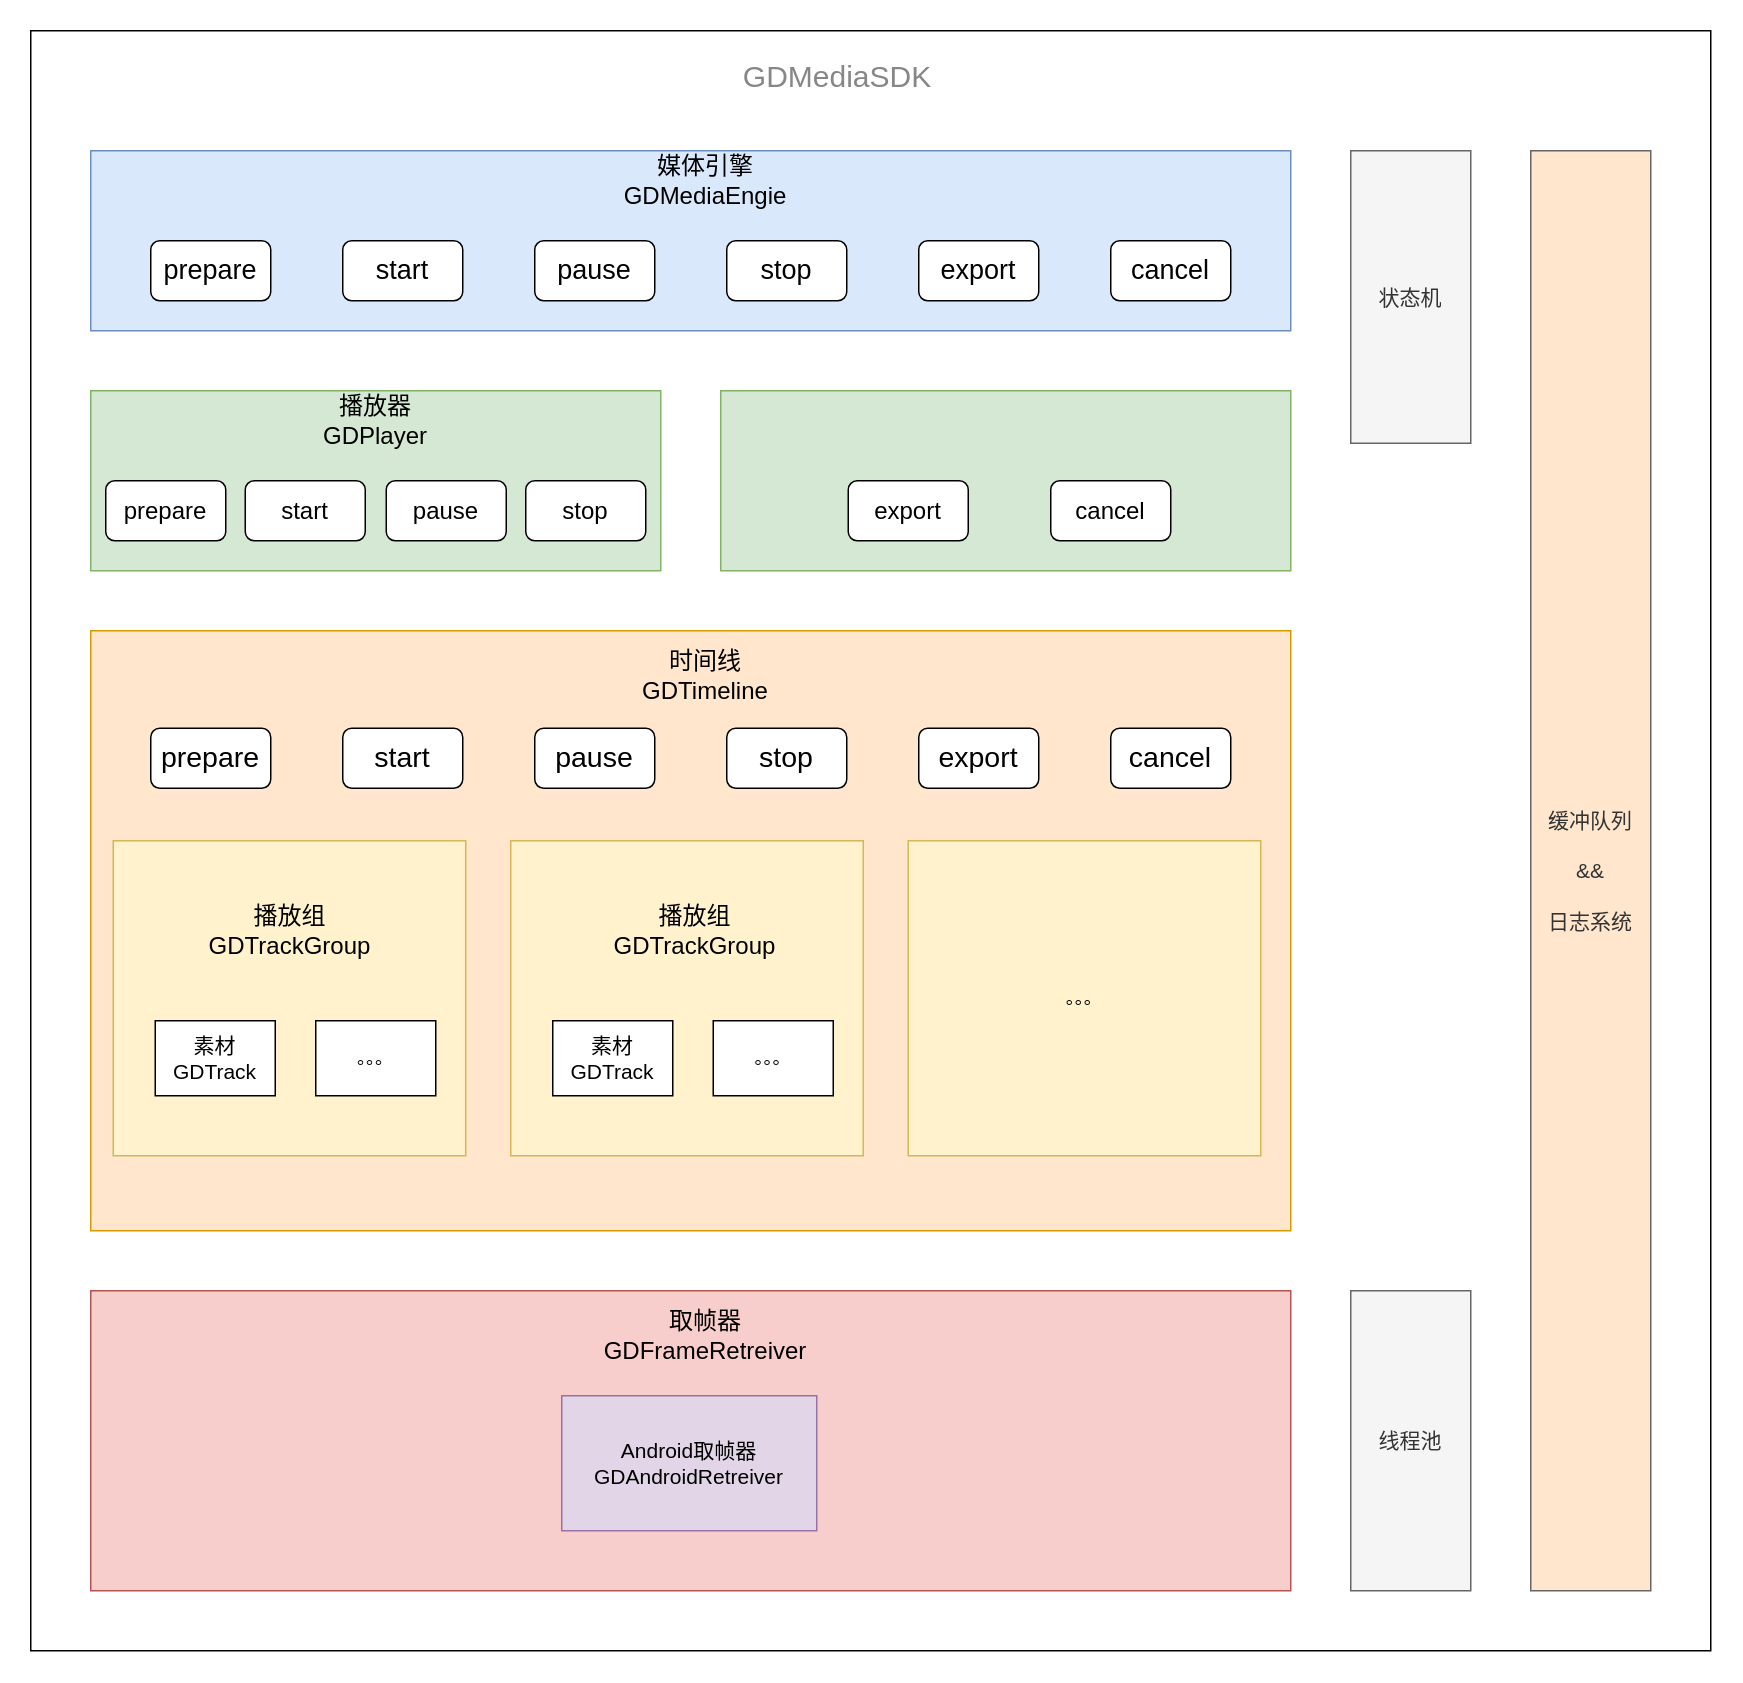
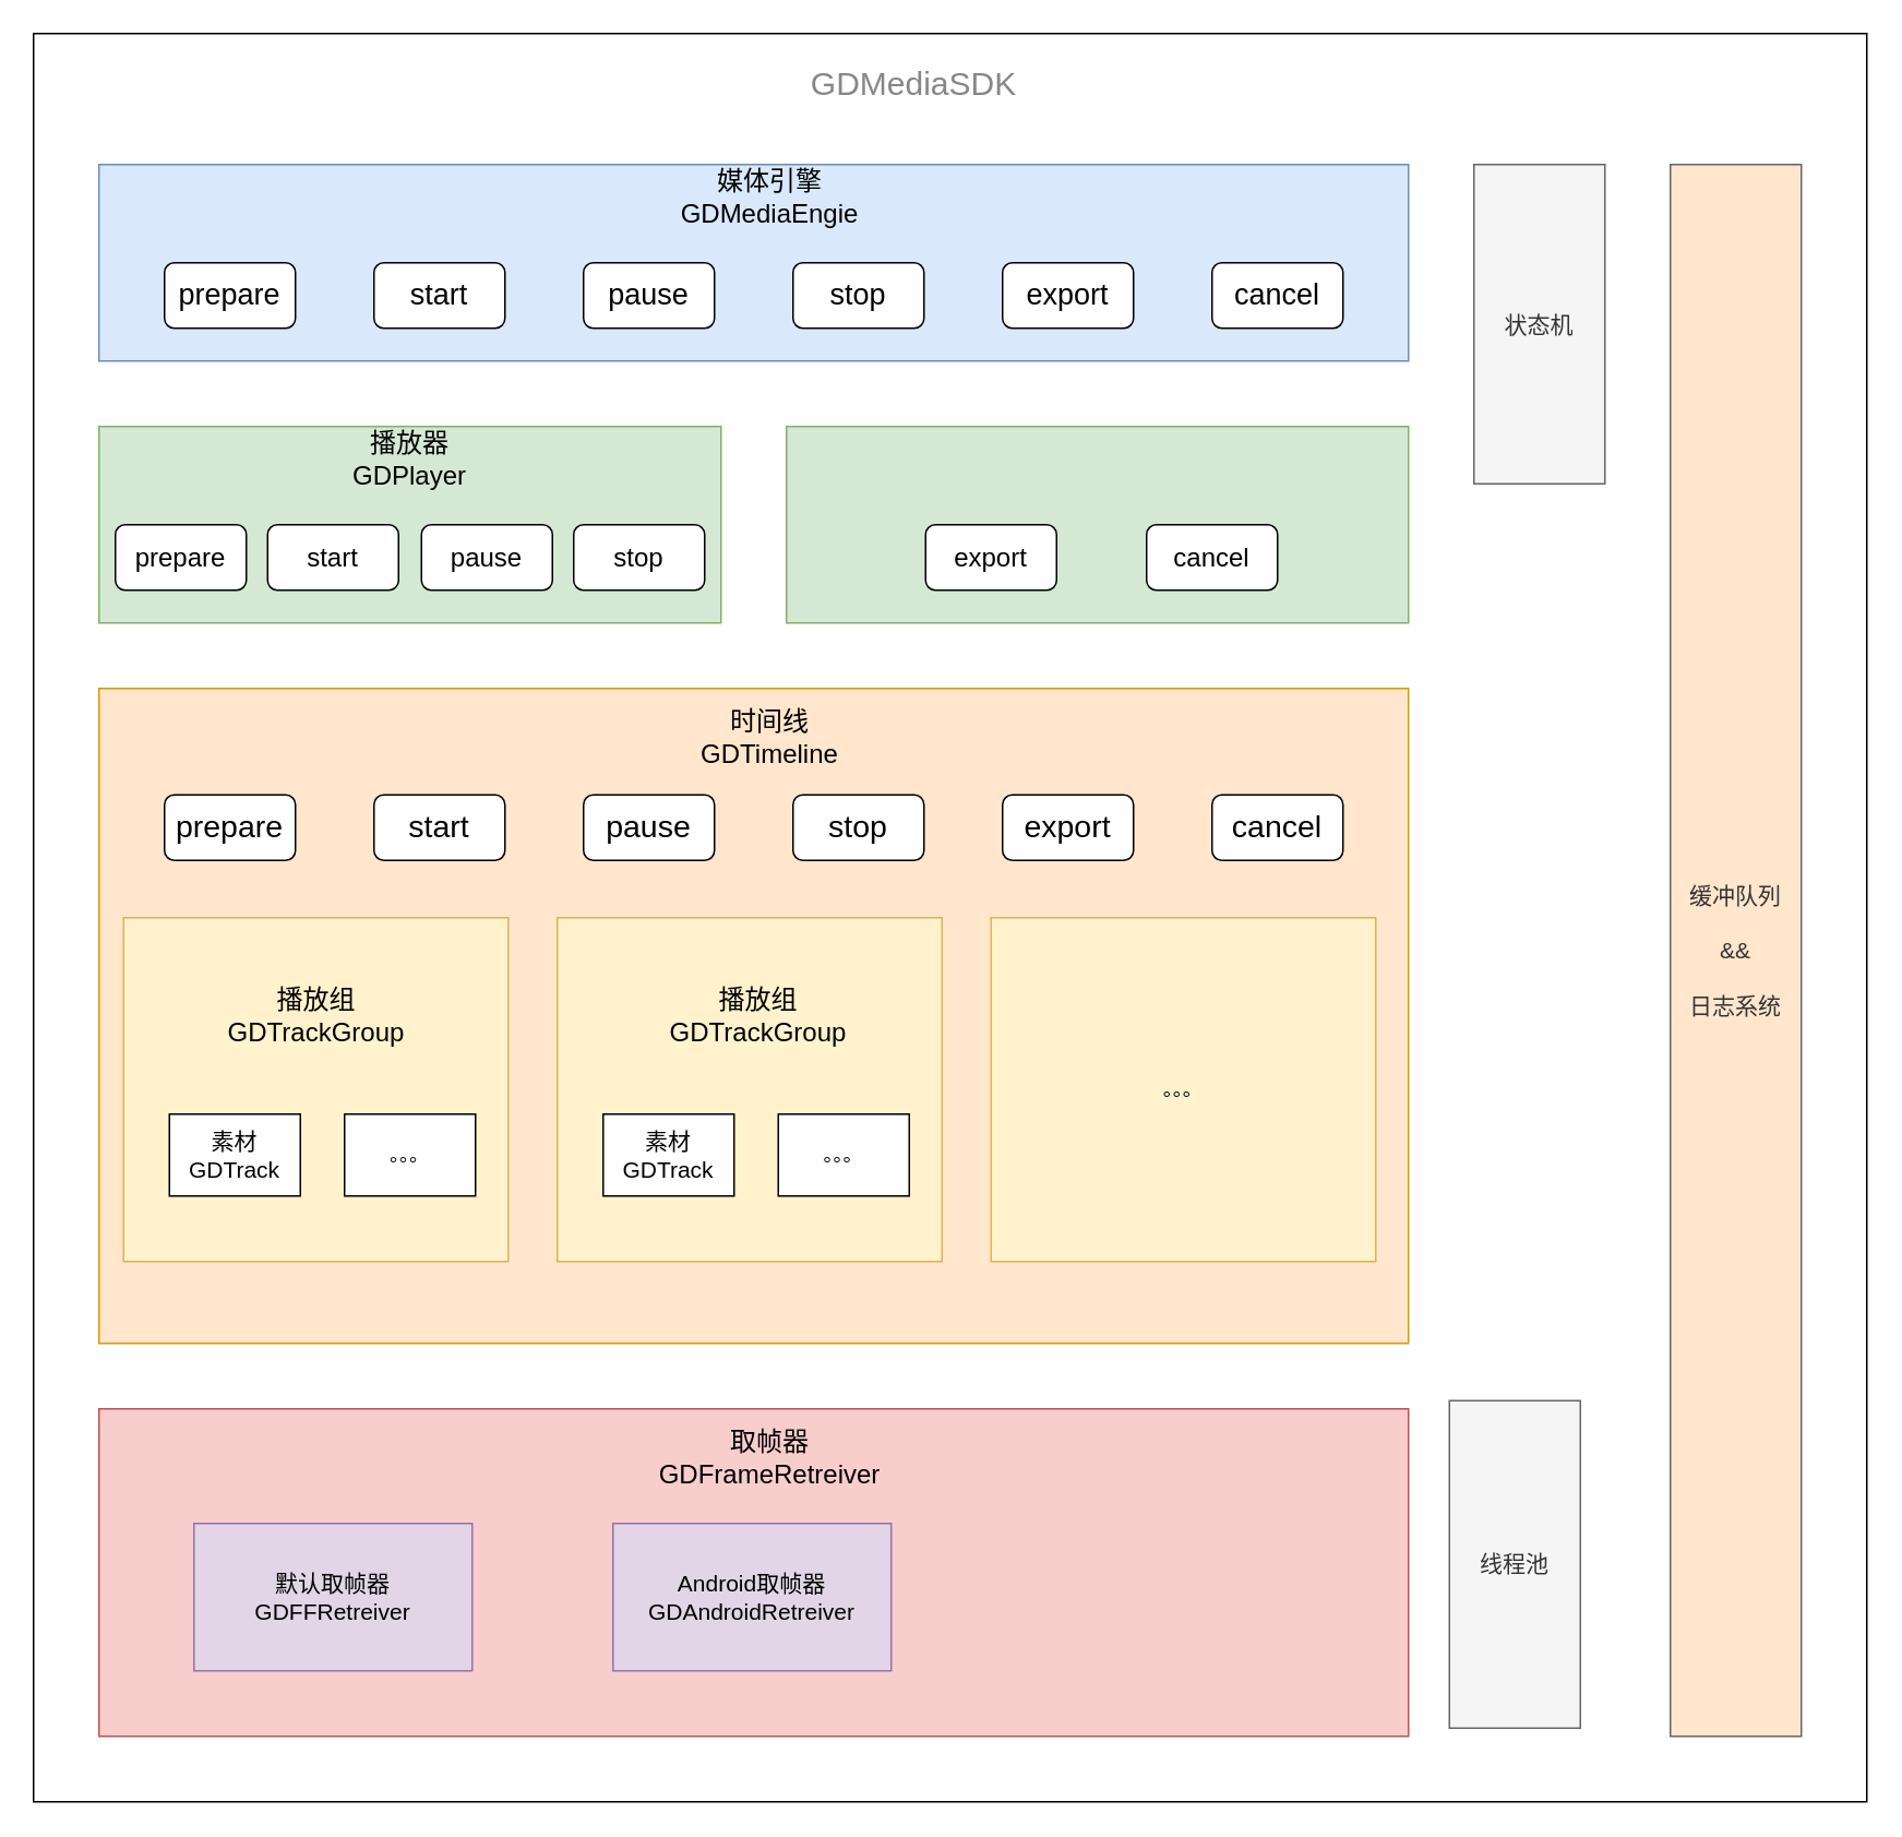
  <mxCell id="0" />
  <mxCell id="1" parent="0" />
  <mxCell id="2" value="" style="rounded=0;whiteSpace=wrap;html=1;fontSize=14;" vertex="1" parent="1"><mxGeometry y="20" width="1120" height="1080" as="geometry" x="20" /></mxCell>
  <mxCell id="3" value="" style="rounded=0;whiteSpace=wrap;html=1;fillColor=#dae8fc;strokeColor=#6c8ebf;" parent="1" vertex="1"><mxGeometry x="60" y="100" width="800" height="120" as="geometry" /></mxCell>
  <mxCell id="4" value="媒体引擎GDMediaEngie" style="text;html=1;strokeColor=none;fillColor=none;align=center;verticalAlign=middle;whiteSpace=wrap;rounded=0;fontSize=16;" parent="1" vertex="1"><mxGeometry x="425" y="110" width="90" height="20" as="geometry" /></mxCell>
  <mxCell id="5" value="prepare" style="rounded=1;whiteSpace=wrap;html=1;fontSize=18;" parent="1" vertex="1"><mxGeometry x="100" y="160" width="80" height="40" as="geometry" /></mxCell>
  <mxCell id="6" value="start" style="rounded=1;whiteSpace=wrap;html=1;fontSize=18;" parent="1" vertex="1"><mxGeometry x="228" y="160" width="80" height="40" as="geometry" /></mxCell>
  <mxCell id="7" value="pause" style="rounded=1;whiteSpace=wrap;html=1;fontSize=18;" parent="1" vertex="1"><mxGeometry x="356" y="160" width="80" height="40" as="geometry" /></mxCell>
  <mxCell id="8" value="stop" style="rounded=1;whiteSpace=wrap;html=1;fontSize=18;" parent="1" vertex="1"><mxGeometry x="484" y="160" width="80" height="40" as="geometry" /></mxCell>
  <mxCell id="9" value="export" style="rounded=1;whiteSpace=wrap;html=1;fontSize=18;" parent="1" vertex="1"><mxGeometry x="612" y="160" width="80" height="40" as="geometry" /></mxCell>
  <mxCell id="10" value="cancel" style="rounded=1;whiteSpace=wrap;html=1;fontSize=18;" parent="1" vertex="1"><mxGeometry x="740" y="160" width="80" height="40" as="geometry" /></mxCell>
  <mxCell id="11" value="" style="rounded=0;whiteSpace=wrap;html=1;fillColor=#d5e8d4;strokeColor=#82b366;" parent="1" vertex="1"><mxGeometry x="60" y="260" width="380" height="120" as="geometry" /></mxCell>
  <mxCell id="12" value="播放器&lt;br style=&quot;font-size: 16px;&quot;&gt;GDPlayer" style="text;html=1;strokeColor=none;fillColor=none;align=center;verticalAlign=middle;whiteSpace=wrap;rounded=0;fontSize=16;" parent="1" vertex="1"><mxGeometry x="230" y="270" width="40" height="20" as="geometry" /></mxCell>
  <mxCell id="13" value="prepare" style="rounded=1;whiteSpace=wrap;html=1;fontSize=16;" parent="1" vertex="1"><mxGeometry x="70" y="320" width="80" height="40" as="geometry" /></mxCell>
  <mxCell id="14" value="start" style="rounded=1;whiteSpace=wrap;html=1;fontSize=16;" parent="1" vertex="1"><mxGeometry x="163" y="320" width="80" height="40" as="geometry" /></mxCell>
  <mxCell id="15" value="pause" style="rounded=1;whiteSpace=wrap;html=1;fontSize=16;" parent="1" vertex="1"><mxGeometry x="257" y="320" width="80" height="40" as="geometry" /></mxCell>
  <mxCell id="16" value="stop" style="rounded=1;whiteSpace=wrap;html=1;fontSize=16;" parent="1" vertex="1"><mxGeometry x="350" y="320" width="80" height="40" as="geometry" /></mxCell>
  <mxCell id="17" value="" style="rounded=0;whiteSpace=wrap;html=1;fillColor=#d5e8d4;strokeColor=#82b366;" parent="1" vertex="1"><mxGeometry x="480" y="260" width="380" height="120" as="geometry" /></mxCell>
  <mxCell id="18" value="export" style="rounded=1;whiteSpace=wrap;html=1;flipV=1;flipH=1;fontSize=16;" parent="1" vertex="1"><mxGeometry x="565" y="320" width="80" height="40" as="geometry" /></mxCell>
  <mxCell id="19" value="cancel" style="rounded=1;whiteSpace=wrap;html=1;flipV=1;flipH=1;fontSize=16;" parent="1" vertex="1"><mxGeometry x="700" y="320" width="80" height="40" as="geometry" /></mxCell>
  <mxCell id="20" value="" style="rounded=0;whiteSpace=wrap;html=1;fillColor=#ffe6cc;strokeColor=#d79b00;" parent="1" vertex="1"><mxGeometry x="60" y="420" width="800" height="400" as="geometry" /></mxCell>
  <mxCell id="21" value="时间线&lt;br style=&quot;font-size: 16px;&quot;&gt;GDTimeline&lt;br style=&quot;font-size: 16px;&quot;&gt;" style="text;html=1;strokeColor=none;fillColor=none;align=center;verticalAlign=middle;whiteSpace=wrap;rounded=0;fontSize=16;" parent="1" vertex="1"><mxGeometry x="450" y="440" width="40" height="20" as="geometry" /></mxCell>
  <mxCell id="22" value="prepare" style="rounded=1;whiteSpace=wrap;html=1;fontSize=19;" parent="1" vertex="1"><mxGeometry x="100" y="485" width="80" height="40" as="geometry" /></mxCell>
  <mxCell id="23" value="start" style="rounded=1;whiteSpace=wrap;html=1;fontSize=19;" parent="1" vertex="1"><mxGeometry x="228" y="485" width="80" height="40" as="geometry" /></mxCell>
  <mxCell id="24" value="pause" style="rounded=1;whiteSpace=wrap;html=1;fontSize=19;" parent="1" vertex="1"><mxGeometry x="356" y="485" width="80" height="40" as="geometry" /></mxCell>
  <mxCell id="25" value="stop" style="rounded=1;whiteSpace=wrap;html=1;fontSize=19;" parent="1" vertex="1"><mxGeometry x="484" y="485" width="80" height="40" as="geometry" /></mxCell>
  <mxCell id="26" value="export" style="rounded=1;whiteSpace=wrap;html=1;fontSize=19;" parent="1" vertex="1"><mxGeometry x="612" y="485" width="80" height="40" as="geometry" /></mxCell>
  <mxCell id="27" value="cancel" style="rounded=1;whiteSpace=wrap;html=1;fontSize=19;" parent="1" vertex="1"><mxGeometry x="740" y="485" width="80" height="40" as="geometry" /></mxCell>
  <mxCell id="28" value="" style="rounded=0;whiteSpace=wrap;html=1;fillColor=#f8cecc;strokeColor=#b85450;" parent="1" vertex="1"><mxGeometry x="60" y="860" width="800" height="200" as="geometry" /></mxCell>
  <mxCell id="29" value="取帧器&lt;br style=&quot;font-size: 16px&quot;&gt;GDFrameRetreiver" style="text;html=1;strokeColor=none;fillColor=none;align=center;verticalAlign=middle;whiteSpace=wrap;rounded=0;fontSize=16;" parent="1" vertex="1"><mxGeometry x="450" y="880" width="40" height="20" as="geometry" /></mxCell>
  <mxCell id="30" value="&lt;font style=&quot;font-size: 14px&quot;&gt;Android取帧器&lt;br&gt;GDAndroidRetreiver&lt;/font&gt;" style="rounded=0;whiteSpace=wrap;html=1;fillColor=#e1d5e7;strokeColor=#9673a6;" parent="1" vertex="1"><mxGeometry x="374" y="930" width="170" height="90" as="geometry" /></mxCell>
+ <mxCell id="31" value="&lt;font style=&quot;font-size: 14px&quot;&gt;默认取帧器&lt;br&gt;GDFFRetreiver&lt;/font&gt;" style="rounded=0;whiteSpace=wrap;html=1;fillColor=#e1d5e7;strokeColor=#9673a6;" parent="1" vertex="1"><mxGeometry x="118" y="930" width="170" height="90" as="geometry" /></mxCell>
  <mxCell id="32" value="状态机" style="rounded=0;whiteSpace=wrap;html=1;fontSize=14;fillColor=#f5f5f5;strokeColor=#666666;fontColor=#333333;" parent="1" vertex="1"><mxGeometry x="900" y="100" width="80" height="195" as="geometry" /></mxCell>
- <mxCell id="33" value="线程池" style="rounded=0;whiteSpace=wrap;html=1;fontSize=14;fillColor=#f5f5f5;strokeColor=#666666;fontColor=#333333;" parent="1" vertex="1"><mxGeometry x="900" y="860" width="80" height="200" as="geometry" /></mxCell>
+ <mxCell id="33" value="线程池" style="rounded=0;whiteSpace=wrap;html=1;fontSize=14;fillColor=#f5f5f5;strokeColor=#666666;fontColor=#333333;" parent="1" vertex="1"><mxGeometry x="885" y="855" width="80" height="200" as="geometry" /></mxCell>
  <mxCell id="34" value="缓冲队列&lt;br&gt;&lt;br&gt;&amp;amp;&amp;amp;&lt;br&gt;&lt;br&gt;日志系统" style="rounded=0;whiteSpace=wrap;html=1;fontSize=14;fillColor=#ffe6cc;strokeColor=#666666;fontColor=#333333;" parent="1" vertex="1"><mxGeometry x="1020" y="100" width="80" height="960" as="geometry" /></mxCell>
  <mxCell id="35" value="。。。" style="rounded=0;whiteSpace=wrap;html=1;fillColor=#fff2cc;strokeColor=#d6b656;flipH=0;flipV=1;" parent="1" vertex="1"><mxGeometry x="605" y="560" width="235" height="210" as="geometry" /></mxCell>
  <mxCell id="36" value="GDMediaSDK" style="text;html=1;strokeColor=none;fillColor=none;align=center;verticalAlign=middle;whiteSpace=wrap;rounded=0;fontSize=20;fontColor=#878787;" vertex="1" parent="1"><mxGeometry x="537.5" y="40" width="40" height="20" as="geometry" /></mxCell>
  <mxCell id="37" value="" style="group;flipH=0;flipV=1;" vertex="1" connectable="0" parent="1"><mxGeometry x="340" y="560" width="235" height="210" as="geometry" /></mxCell>
  <mxCell id="38" value="" style="rounded=0;whiteSpace=wrap;html=1;fillColor=#fff2cc;strokeColor=#d6b656;" parent="37" vertex="1"><mxGeometry width="235" height="210" as="geometry" /></mxCell>
  <mxCell id="39" value="播放组&lt;br style=&quot;font-size: 16px;&quot;&gt;GDTrackGroup&lt;br style=&quot;font-size: 16px;&quot;&gt;" style="text;html=1;strokeColor=none;fillColor=none;align=center;verticalAlign=middle;whiteSpace=wrap;rounded=0;fontSize=16;" parent="37" vertex="1"><mxGeometry x="102.5" y="50" width="40" height="20" as="geometry" /></mxCell>
  <mxCell id="40" value="素材&lt;br style=&quot;font-size: 14px;&quot;&gt;GDTrack" style="rounded=0;whiteSpace=wrap;html=1;fontSize=14;" parent="37" vertex="1"><mxGeometry x="28" y="120" width="80" height="50" as="geometry" /></mxCell>
  <mxCell id="41" value="。。。" style="rounded=0;whiteSpace=wrap;html=1;" parent="37" vertex="1"><mxGeometry x="135" y="120" width="80" height="50" as="geometry" /></mxCell>
  <mxCell id="42" value="" style="group;flipH=0;flipV=1;" vertex="1" connectable="0" parent="1"><mxGeometry x="75" y="560" width="235" height="210" as="geometry" /></mxCell>
  <mxCell id="43" value="" style="rounded=0;whiteSpace=wrap;html=1;fillColor=#fff2cc;strokeColor=#d6b656;" parent="42" vertex="1"><mxGeometry width="235" height="210" as="geometry" /></mxCell>
  <mxCell id="44" value="播放组&lt;br style=&quot;font-size: 16px;&quot;&gt;GDTrackGroup&lt;br style=&quot;font-size: 16px;&quot;&gt;" style="text;html=1;strokeColor=none;fillColor=none;align=center;verticalAlign=middle;whiteSpace=wrap;rounded=0;fontSize=16;" parent="42" vertex="1"><mxGeometry x="97.5" y="50" width="40" height="20" as="geometry" /></mxCell>
  <mxCell id="45" value="素材&lt;br style=&quot;font-size: 14px;&quot;&gt;GDTrack" style="rounded=0;whiteSpace=wrap;html=1;fontSize=14;" parent="42" vertex="1"><mxGeometry x="28" y="120" width="80" height="50" as="geometry" /></mxCell>
  <mxCell id="46" value="。。。" style="rounded=0;whiteSpace=wrap;html=1;" parent="42" vertex="1"><mxGeometry x="135" y="120" width="80" height="50" as="geometry" /></mxCell>
